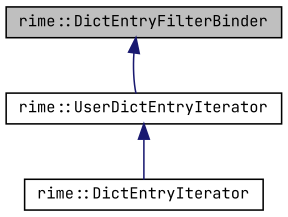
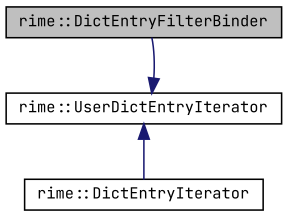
  digraph {
    fontname="JetBrains Mono"
    node [color=black fillcolor=white fontname="JetBrains Mono" fontsize=10 shape=record style=filled]
    edge [color=midnightblue dir=back fontname="JetBrains Mono" fontsize=10 labelfontname=Helvetica labelfontsize=10 style=solid]
    n1 [fillcolor=grey75 fontcolor=black height=0.2 label="rime::DictEntryFilterBinder" width=0.4]
    n2 [height=0.2 label="rime::UserDictEntryIterator" width=0.4]
    n3 [height=0.2 label="rime::DictEntryIterator" width=0.4]
-   n1 -> n2
+   n2 -> n1
    n2 -> n3
  }
